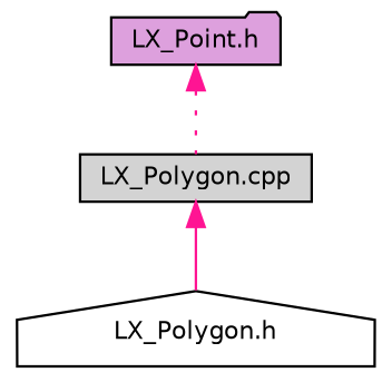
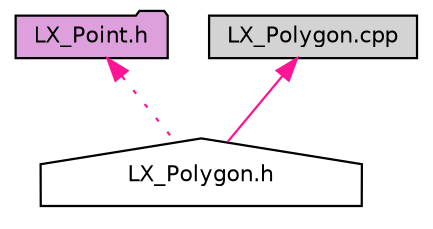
  digraph {
    node [color=black fontname=Helvetica fontsize=10 style=filled]
    edge [color=deeppink dir=back fontname=Helvetica fontsize=10 labelfontname=Helvetica labelfontsize=10]
    n1 [fillcolor=plum fontcolor=black height=0.2 label="LX_Point.h" shape=folder width=0.4]
    n2 [fillcolor=white height=0.2 label="LX_Polygon.h" shape=house width=0.4]
    n3 [fillcolor=lightgrey height=0.2 label="LX_Polygon.cpp" shape=box width=0.4]
-   n1 -> n3 [style=dotted]
+   n1 -> n2 [style=dotted]
    n3 -> n2 [style=solid]
  }
